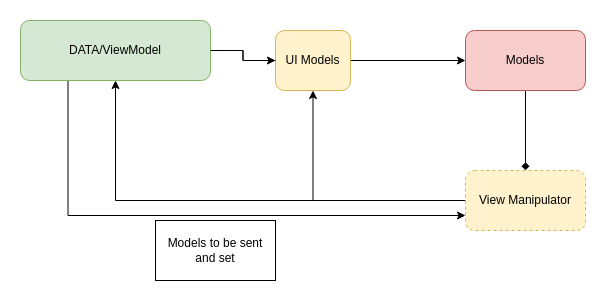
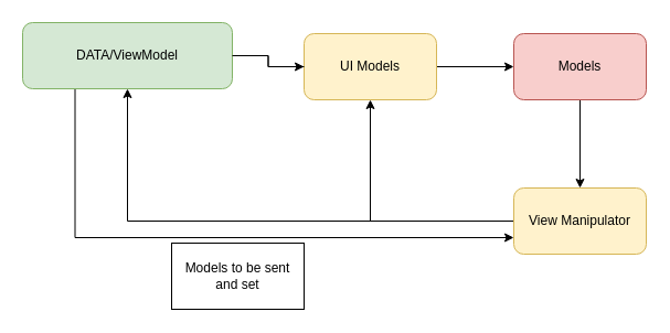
  <mxCell id="0" />
  <mxCell id="1" parent="0" />
  <mxCell id="2" value="" style="edgeStyle=orthogonalEdgeStyle;rounded=0;orthogonalLoop=1;jettySize=auto;html=1;" edge="1" parent="1" source="4" target="11"><mxGeometry relative="1" as="geometry" /></mxCell>
  <mxCell id="3" style="edgeStyle=orthogonalEdgeStyle;rounded=0;orthogonalLoop=1;jettySize=auto;html=1;exitX=0.25;exitY=1;exitDx=0;exitDy=0;entryX=0;entryY=0.75;entryDx=0;entryDy=0;" edge="1" parent="1" source="4" target="10"><mxGeometry relative="1" as="geometry" /></mxCell>
  <mxCell id="4" value="DATA/ViewModel" style="rounded=1;whiteSpace=wrap;html=1;fillColor=#d5e8d4;strokeColor=#82b366;" vertex="1" parent="1"><mxGeometry x="20" y="20" width="190" height="60" as="geometry" /></mxCell>
  <mxCell id="5" value="" style="edgeStyle=orthogonalEdgeStyle;rounded=0;orthogonalLoop=1;jettySize=auto;html=1;" edge="1" parent="1" source="11" target="7"><mxGeometry relative="1" as="geometry" /></mxCell>
- <mxCell id="6" value="" style="edgeStyle=orthogonalEdgeStyle;rounded=0;orthogonalLoop=1;jettySize=auto;html=1;endArrow=diamond;" edge="1" parent="1" source="7" target="10"><mxGeometry relative="1" as="geometry" /></mxCell>
+ <mxCell id="6" value="" style="edgeStyle=orthogonalEdgeStyle;rounded=0;orthogonalLoop=1;jettySize=auto;html=1;" edge="1" parent="1" source="7" target="10"><mxGeometry relative="1" as="geometry" /></mxCell>
  <mxCell id="7" value="Models" style="whiteSpace=wrap;html=1;rounded=1;fillColor=#f8cecc;strokeColor=#b85450;" vertex="1" parent="1"><mxGeometry x="465" y="30" width="120" height="60" as="geometry" /></mxCell>
  <mxCell id="8" style="edgeStyle=orthogonalEdgeStyle;rounded=0;orthogonalLoop=1;jettySize=auto;html=1;entryX=0.5;entryY=1;entryDx=0;entryDy=0;" edge="1" parent="1" source="10" target="11"><mxGeometry relative="1" as="geometry" /></mxCell>
  <mxCell id="9" style="edgeStyle=orthogonalEdgeStyle;rounded=0;orthogonalLoop=1;jettySize=auto;html=1;entryX=0.5;entryY=1;entryDx=0;entryDy=0;" edge="1" parent="1" source="10" target="4"><mxGeometry relative="1" as="geometry" /></mxCell>
- <mxCell id="10" value="View Manipulator" style="whiteSpace=wrap;html=1;rounded=1;fillColor=#fff2cc;strokeColor=#d6b656;dashed=1;" vertex="1" parent="1"><mxGeometry x="465" y="170" width="120" height="60" as="geometry" /></mxCell>
- <mxCell id="11" value="UI Models" style="whiteSpace=wrap;html=1;rounded=1;fillColor=#fff2cc;strokeColor=#d6b656;" vertex="1" parent="1"><mxGeometry x="275" y="30" width="75" height="60" as="geometry" /></mxCell>
+ <mxCell id="10" value="View Manipulator" style="whiteSpace=wrap;html=1;rounded=1;fillColor=#fff2cc;strokeColor=#d6b656;" vertex="1" parent="1"><mxGeometry x="465" y="170" width="120" height="60" as="geometry" /></mxCell>
+ <mxCell id="11" value="UI Models" style="whiteSpace=wrap;html=1;rounded=1;fillColor=#fff2cc;strokeColor=#d6b656;" vertex="1" parent="1"><mxGeometry x="275" y="30" width="120" height="60" as="geometry" /></mxCell>
  <mxCell id="12" value="" style="edgeStyle=orthogonalEdgeStyle;rounded=0;orthogonalLoop=1;jettySize=auto;html=1;entryX=0;entryY=0.5;entryDx=0;entryDy=0;endArrow=none;" edge="1" parent="1" source="4" target="11"><mxGeometry relative="1" as="geometry"><mxPoint x="185" y="60" as="sourcePoint" /><mxPoint x="465" y="200" as="targetPoint" /></mxGeometry></mxCell>
  <mxCell id="13" value="Models to be sent and set" style="whiteSpace=wrap;html=1;" vertex="1" parent="1"><mxGeometry x="155" y="220" width="120" height="60" as="geometry" /></mxCell>
